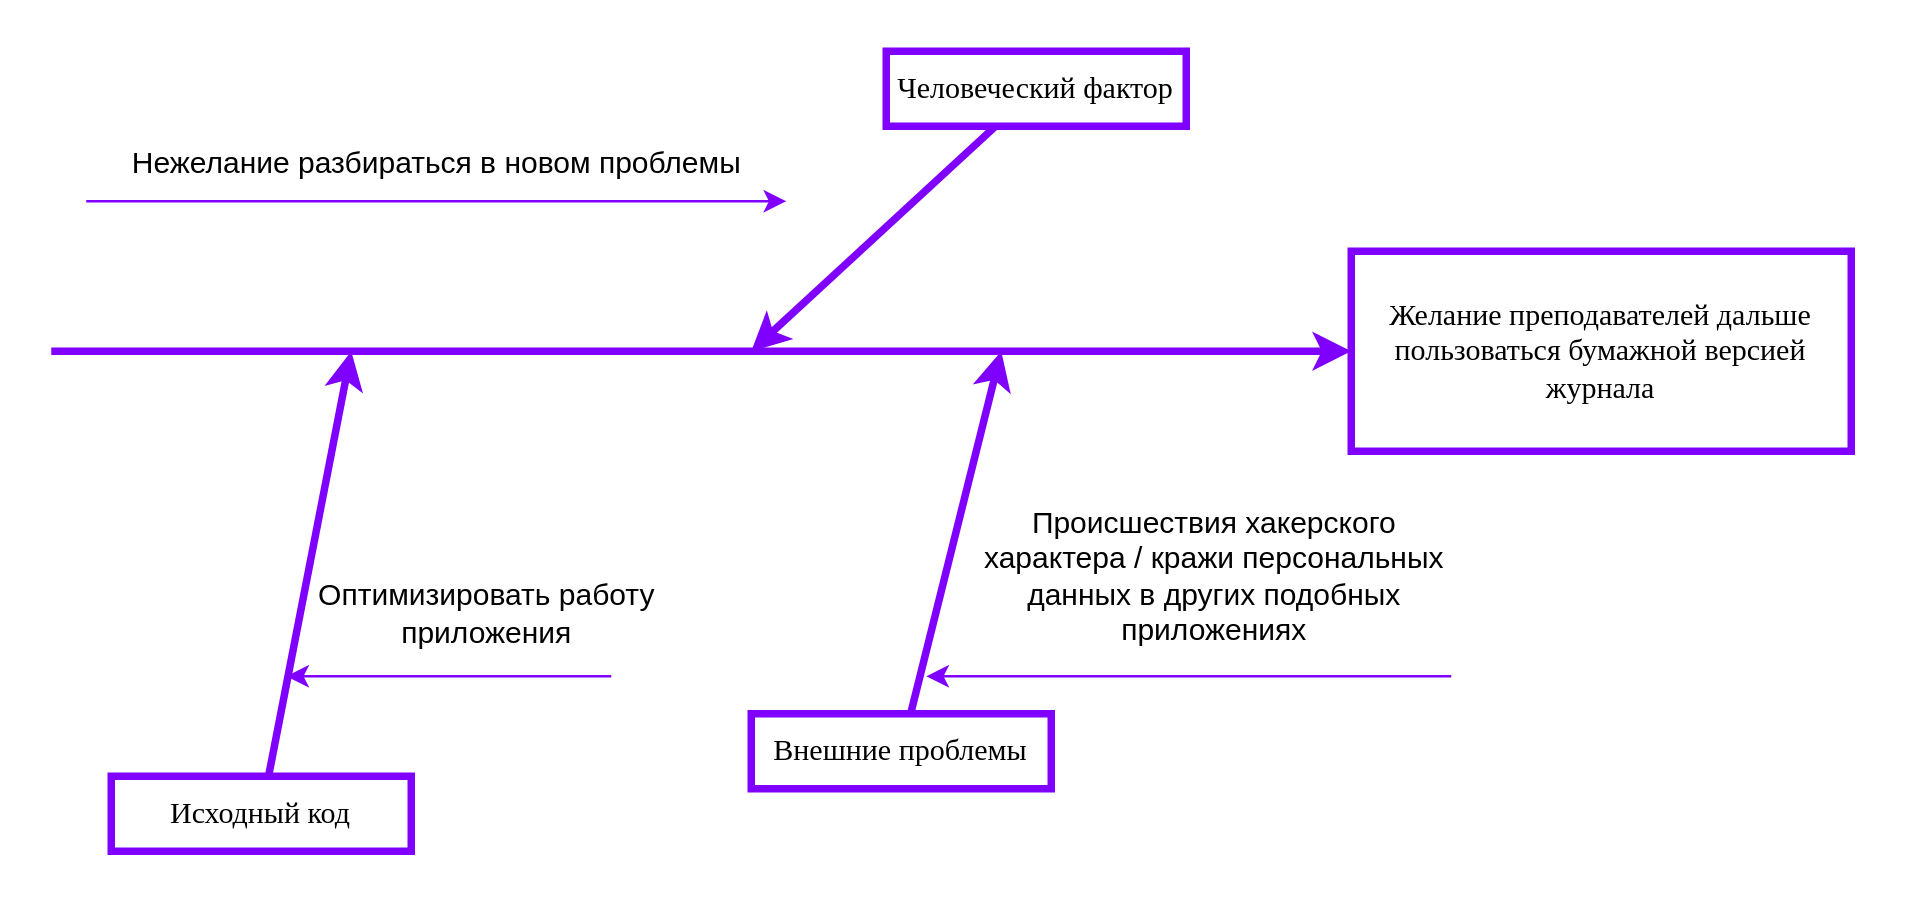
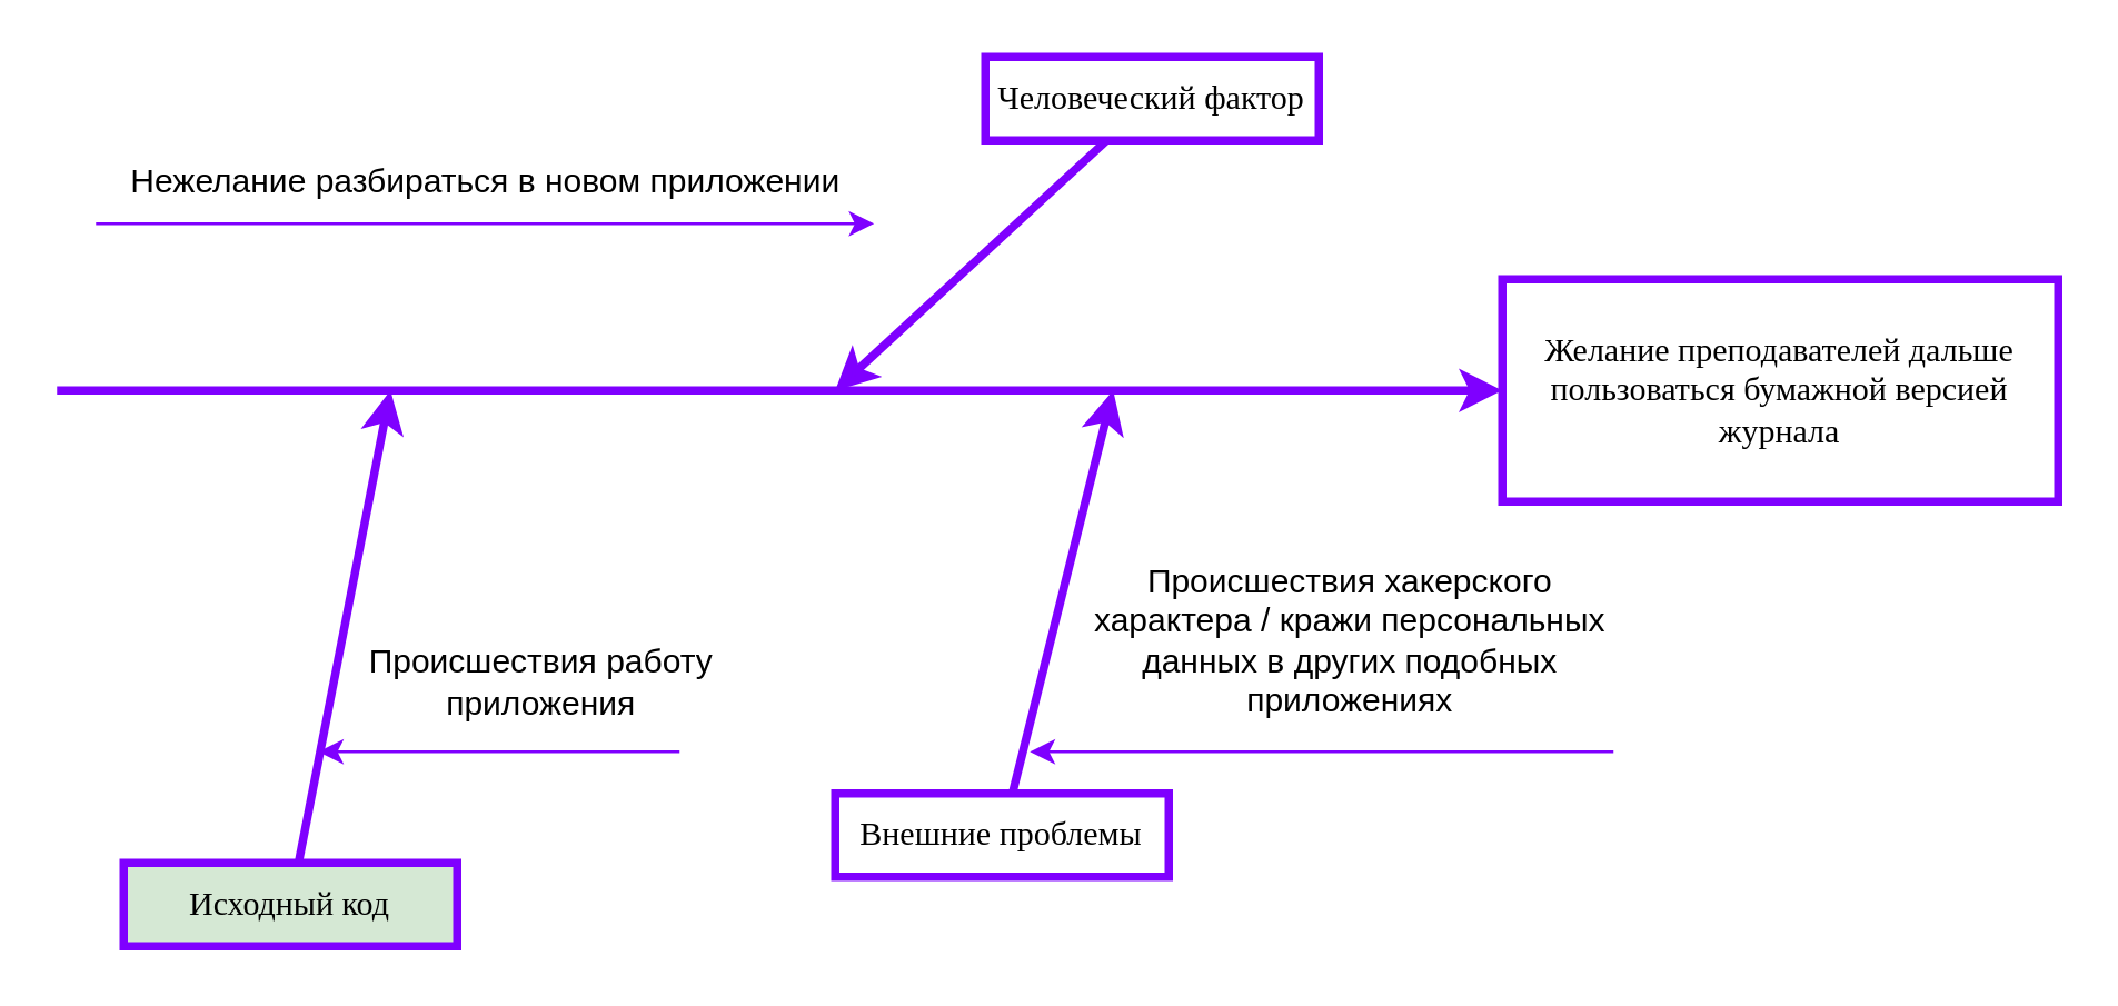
  <mxCell id="0" />
  <mxCell id="1" parent="0" />
  <mxCell id="2" value="&lt;p class=&quot;MsoNormal&quot;&gt;&lt;span style=&quot;mso-spacerun:'yes';font-family:'Times New Roman';mso-fareast-font-family:Calibri;&lt;br/&gt;font-size:14,0000pt;&quot;&gt;Желание преподавателей дальше пользоваться бумажной версией журнала&lt;/span&gt;&lt;/p&gt;" style="rounded=0;whiteSpace=wrap;html=1;strokeColor=#7F00FF;strokeWidth=3;" vertex="1" parent="1"><mxGeometry x="540" y="100" width="200" height="80" as="geometry" /></mxCell>
  <mxCell id="3" value="" style="endArrow=classic;html=1;rounded=0;strokeColor=#7F00FF;strokeWidth=3;" edge="1" parent="1" target="2"><mxGeometry width="50" height="50" relative="1" as="geometry"><mxPoint x="20" y="140" as="sourcePoint" /><mxPoint x="420" y="80" as="targetPoint" /></mxGeometry></mxCell>
  <mxCell id="4" value="&lt;p class=&quot;MsoNormal&quot;&gt;&lt;span style=&quot;mso-spacerun:'yes';font-family:'Times New Roman';mso-fareast-font-family:Calibri;&lt;br/&gt;font-size:14,0000pt;&quot;&gt;Человеческий фактор&lt;/span&gt;&lt;/p&gt;" style="rounded=0;whiteSpace=wrap;html=1;strokeColor=#7F00FF;strokeWidth=3;" vertex="1" parent="1"><mxGeometry x="354" y="20" width="120" height="30" as="geometry" /></mxCell>
  <mxCell id="5" value="&lt;p class=&quot;MsoNormal&quot;&gt;&lt;span style=&quot;mso-spacerun:'yes';font-family:'Times New Roman';mso-fareast-font-family:Calibri;&lt;br/&gt;font-size:14,0000pt;&quot;&gt;Внешние проблемы&lt;/span&gt;&lt;/p&gt;" style="rounded=0;whiteSpace=wrap;html=1;strokeColor=#7F00FF;strokeWidth=3;" vertex="1" parent="1"><mxGeometry x="300" y="285" width="120" height="30" as="geometry" /></mxCell>
- <mxCell id="6" value="&lt;p class=&quot;MsoNormal&quot;&gt;&lt;font face=&quot;Times New Roman&quot;&gt;Исходный код&lt;/font&gt;&lt;/p&gt;" style="rounded=0;whiteSpace=wrap;html=1;strokeColor=#7F00FF;strokeWidth=3;" vertex="1" parent="1"><mxGeometry x="44" y="310" width="120" height="30" as="geometry" /></mxCell>
+ <mxCell id="6" value="&lt;p class=&quot;MsoNormal&quot;&gt;&lt;font face=&quot;Times New Roman&quot;&gt;Исходный код&lt;/font&gt;&lt;/p&gt;" style="rounded=0;whiteSpace=wrap;html=1;strokeColor=#7F00FF;strokeWidth=3;fillColor=#d5e8d4;" vertex="1" parent="1"><mxGeometry x="44" y="310" width="120" height="30" as="geometry" /></mxCell>
  <mxCell id="7" value="" style="endArrow=classic;html=1;rounded=0;strokeColor=#7F00FF;strokeWidth=3;" edge="1" parent="1" source="6"><mxGeometry width="50" height="50" relative="1" as="geometry"><mxPoint x="79.997" y="260" as="sourcePoint" /><mxPoint x="140" y="140" as="targetPoint" /></mxGeometry></mxCell>
  <mxCell id="8" value="" style="endArrow=classic;html=1;rounded=0;strokeColor=#7F00FF;strokeWidth=3;" edge="1" parent="1" source="5"><mxGeometry width="50" height="50" relative="1" as="geometry"><mxPoint x="359.997" y="260" as="sourcePoint" /><mxPoint x="400" y="140" as="targetPoint" /></mxGeometry></mxCell>
  <mxCell id="9" value="" style="endArrow=classic;html=1;rounded=0;strokeColor=#7F00FF;strokeWidth=3;" edge="1" parent="1" source="4"><mxGeometry width="50" height="50" relative="1" as="geometry"><mxPoint x="400" y="20" as="sourcePoint" /><mxPoint x="300" y="140" as="targetPoint" /></mxGeometry></mxCell>
  <mxCell id="10" value="" style="endArrow=classic;html=1;rounded=0;strokeColor=#7F00FF;" edge="1" parent="1"><mxGeometry width="50" height="50" relative="1" as="geometry"><mxPoint x="34" y="80" as="sourcePoint" /><mxPoint x="314" y="80" as="targetPoint" /></mxGeometry></mxCell>
  <mxCell id="11" value="" style="endArrow=classic;html=1;rounded=0;strokeColor=#7F00FF;" edge="1" parent="1"><mxGeometry width="50" height="50" relative="1" as="geometry"><mxPoint x="244" y="270" as="sourcePoint" /><mxPoint x="114" y="270" as="targetPoint" /></mxGeometry></mxCell>
  <mxCell id="12" value="" style="endArrow=classic;html=1;rounded=0;strokeColor=#7F00FF;" edge="1" parent="1"><mxGeometry width="50" height="50" relative="1" as="geometry"><mxPoint x="580" y="270" as="sourcePoint" /><mxPoint x="370" y="270" as="targetPoint" /></mxGeometry></mxCell>
- <mxCell id="13" value="Нежелание разбираться в новом проблемы" style="text;html=1;align=center;verticalAlign=middle;resizable=0;points=[];autosize=1;strokeColor=none;fillColor=none;" vertex="1" parent="1"><mxGeometry x="34" y="50" width="280" height="30" as="geometry" /></mxCell>
- <mxCell id="14" value="Оптимизировать работу&lt;div&gt;приложения&lt;/div&gt;" style="text;html=1;align=center;verticalAlign=middle;resizable=0;points=[];autosize=1;strokeColor=none;fillColor=none;" vertex="1" parent="1"><mxGeometry x="114" y="225" width="160" height="40" as="geometry" /></mxCell>
+ <mxCell id="13" value="Нежелание разбираться в новом приложении" style="text;html=1;align=center;verticalAlign=middle;resizable=0;points=[];autosize=1;strokeColor=none;fillColor=none;" vertex="1" parent="1"><mxGeometry x="34" y="50" width="280" height="30" as="geometry" /></mxCell>
+ <mxCell id="14" value="Происшествия работу&lt;div&gt;приложения&lt;/div&gt;" style="text;html=1;align=center;verticalAlign=middle;resizable=0;points=[];autosize=1;strokeColor=none;fillColor=none;" vertex="1" parent="1"><mxGeometry x="114" y="225" width="160" height="40" as="geometry" /></mxCell>
  <mxCell id="15" value="Происшествия хакерского&lt;div&gt;характера / кражи персональных&lt;/div&gt;&lt;div&gt;данных в других подобных&lt;/div&gt;&lt;div&gt;приложениях&lt;/div&gt;" style="text;html=1;align=center;verticalAlign=middle;resizable=0;points=[];autosize=1;strokeColor=none;fillColor=none;" vertex="1" parent="1"><mxGeometry x="380" y="195" width="210" height="70" as="geometry" /></mxCell>
